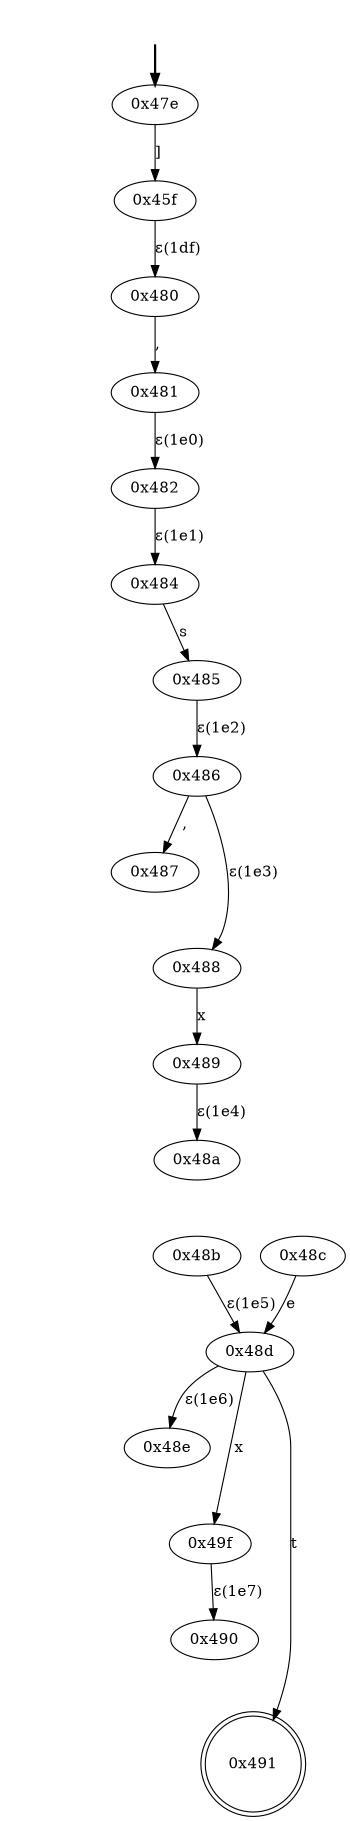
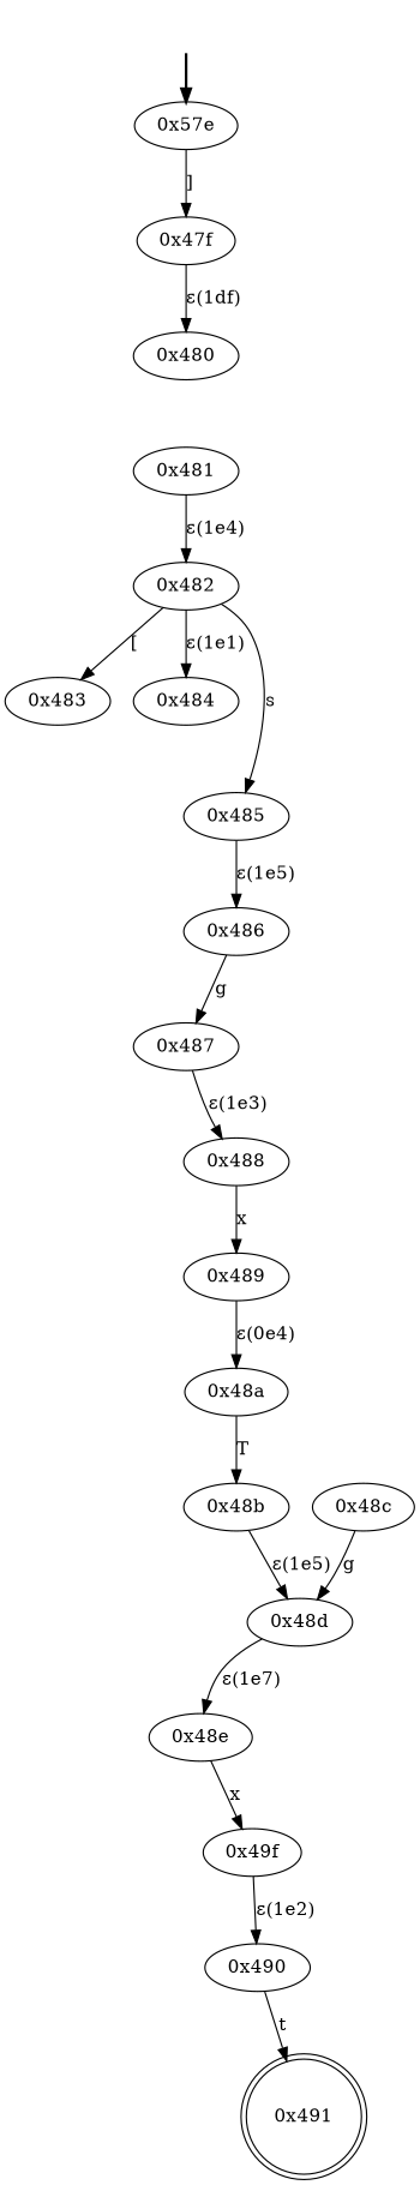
  digraph {
    fake [style=invisible]
-   "0x47e" [root=true]
-   "0x47f" [label="0x45f"]
+   "0x47e" [root=true label="0x57e"]
+   "0x47f"
    "0x480"
    "0x481"
    "0x482"
+   "0x483"
    "0x484"
    "0x485"
    "0x486"
    "0x487"
    "0x488"
    "0x489"
    "0x48a"
    "0x48b"
    "0x48d"
    "0x48c"
    "0x48e"
    n19 [label="0x49f"]
    "0x490"
    "0x491" [shape=doublecircle]
    fake -> "0x47e" [style=bold]
    "0x47e" -> "0x47f" [label="]"]
    "0x47f" -> "0x480" [label="ε(1df)"]
-   "0x480" -> "0x481" [label=","]
-   "0x481" -> "0x482" [label="ε(1e0)"]
+   "0x481" -> "0x482" [label="ε(1e4)"]
+   "0x482" -> "0x483" [label="["]
    "0x482" -> "0x484" [label="ε(1e1)"]
-   "0x484" -> "0x485" [label=s]
-   "0x485" -> "0x486" [label="ε(1e2)"]
-   "0x486" -> "0x487" [label=","]
-   "0x486" -> "0x488" [label="ε(1e3)"]
+   "0x482" -> "0x485" [label=s]
+   "0x485" -> "0x486" [label="ε(1e5)"]
+   "0x486" -> "0x487" [label=g]
+   "0x487" -> "0x488" [label="ε(1e3)"]
    "0x488" -> "0x489" [label=x]
-   "0x489" -> "0x48a" [label="ε(1e4)"]
+   "0x489" -> "0x48a" [label="ε(0e4)"]
+   "0x48a" -> "0x48b" [label=T]
    "0x48b" -> "0x48d" [label="ε(1e5)"]
-   "0x48d" -> "0x48e" [label="ε(1e6)"]
-   "0x48c" -> "0x48d" [label=e]
-   "0x48d" -> n19 [label=x]
-   n19 -> "0x490" [label="ε(1e7)"]
-   "0x48d" -> "0x491" [label=t]
+   "0x48d" -> "0x48e" [label="ε(1e7)"]
+   "0x48c" -> "0x48d" [label=g]
+   "0x48e" -> n19 [label=x]
+   n19 -> "0x490" [label="ε(1e2)"]
+   "0x490" -> "0x491" [label=t]
  }
